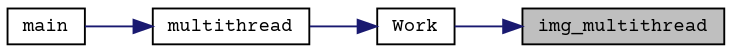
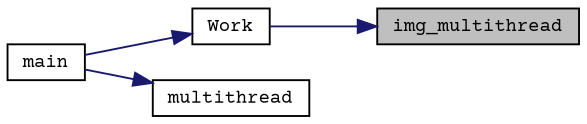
  digraph {
    fontname="Courier Prime"
    rankdir=RL
    node [color=black fillcolor=white fontname="Courier Prime" fontsize=10 shape=record style=filled]
    edge [color=midnightblue dir=back fontname="Courier Prime" fontsize=10 labelfontname=Helvetica labelfontsize=10 style=solid]
    n1 [fillcolor=grey75 fontcolor=black height=0.2 label=img_multithread width=0.4]
    n2 [height=0.2 label=Work width=0.4]
    n3 [height=0.2 label=multithread width=0.4]
    n4 [height=0.2 label=main width=0.4]
    n1 -> n2
-   n2 -> n3
+   n2 -> n4
    n3 -> n4
  }
